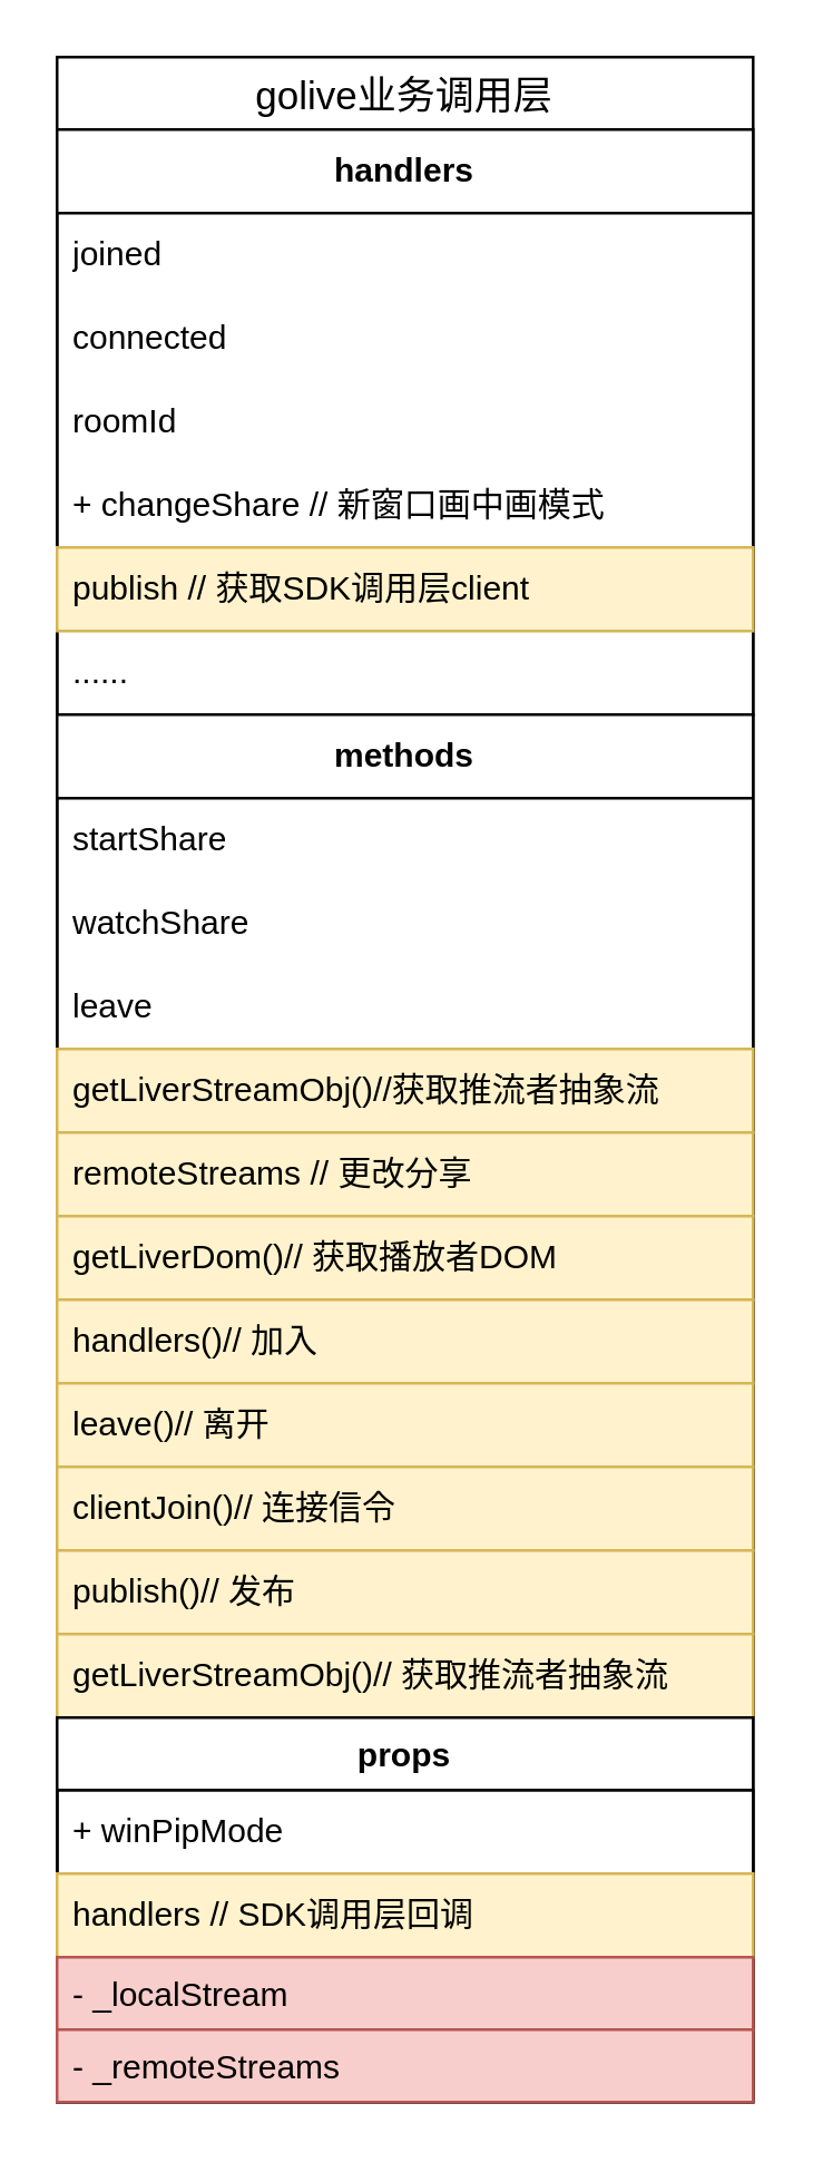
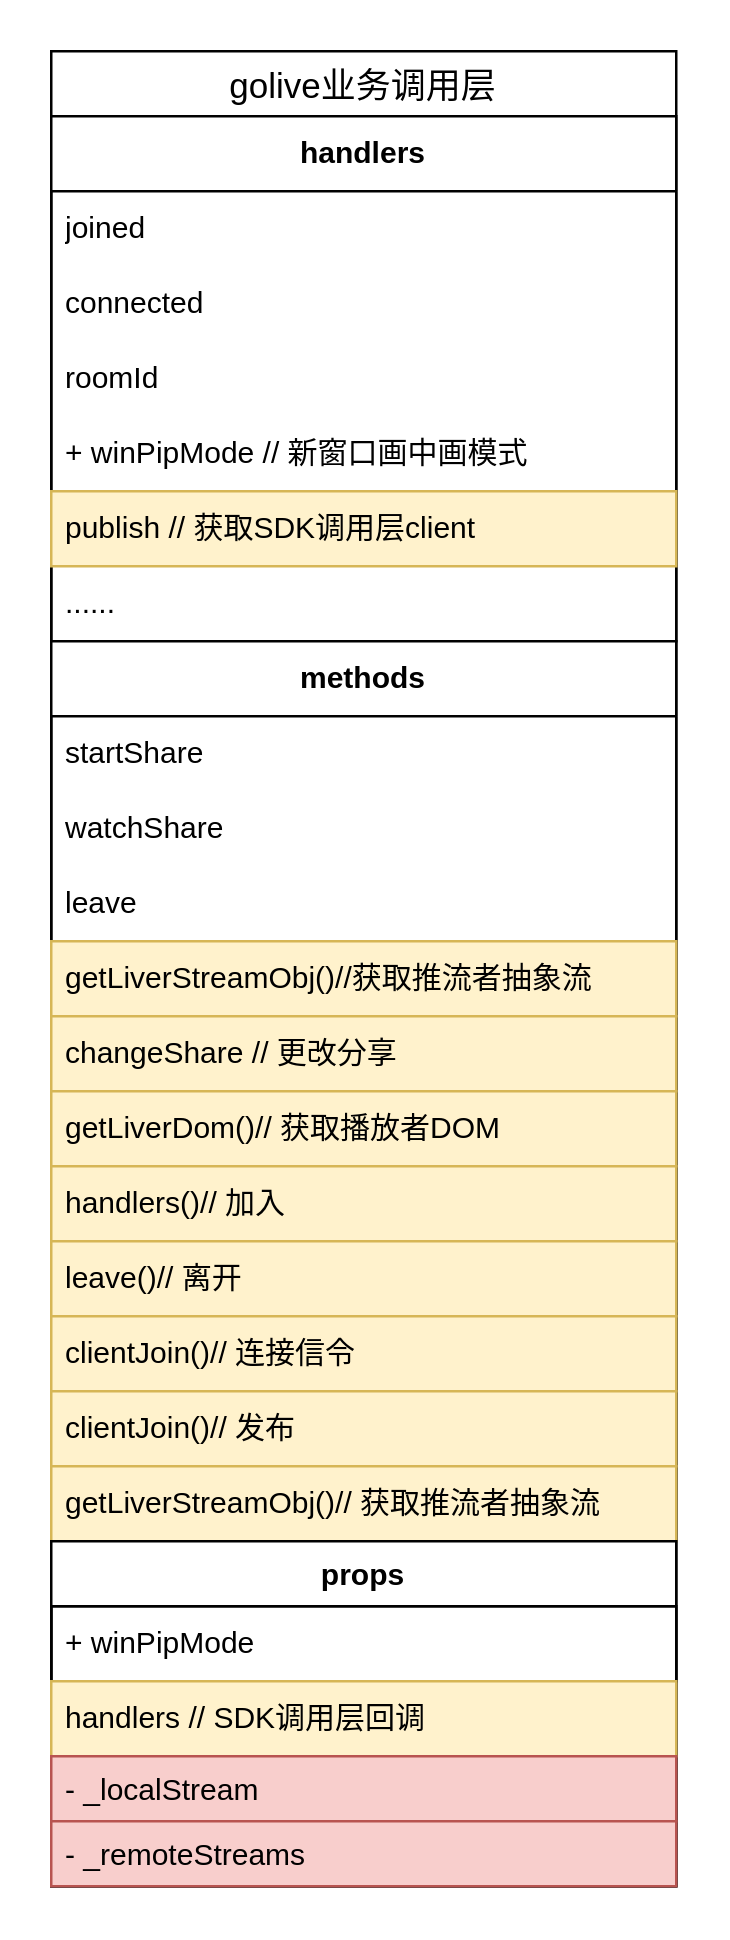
  <mxCell id="0" />
  <mxCell id="1" parent="0" />
  <mxCell id="2" value="golive业务调用层" style="swimlane;fontStyle=0;childLayout=stackLayout;horizontal=1;startSize=26;horizontalStack=0;resizeParent=1;resizeParentMax=0;resizeLast=0;collapsible=1;marginBottom=0;align=center;fontSize=14;" vertex="1" parent="1"><mxGeometry x="20" y="20" width="250" height="734" as="geometry" /></mxCell>
  <mxCell id="3" value="handlers" style="swimlane;fontStyle=1;childLayout=stackLayout;horizontal=1;startSize=30;horizontalStack=0;resizeParent=1;resizeParentMax=0;resizeLast=0;collapsible=1;marginBottom=0;whiteSpace=wrap;html=1;" vertex="1" parent="2"><mxGeometry y="26" width="250" height="210" as="geometry" /></mxCell>
  <mxCell id="4" value="joined" style="text;strokeColor=none;fillColor=none;align=left;verticalAlign=middle;spacingLeft=4;spacingRight=4;overflow=hidden;points=[[0,0.5],[1,0.5]];portConstraint=eastwest;rotatable=0;whiteSpace=wrap;html=1;" vertex="1" parent="3"><mxGeometry y="30" width="250" height="30" as="geometry" /></mxCell>
  <mxCell id="5" value="connected" style="text;strokeColor=none;fillColor=none;align=left;verticalAlign=middle;spacingLeft=4;spacingRight=4;overflow=hidden;points=[[0,0.5],[1,0.5]];portConstraint=eastwest;rotatable=0;whiteSpace=wrap;html=1;" vertex="1" parent="3"><mxGeometry y="60" width="250" height="30" as="geometry" /></mxCell>
  <mxCell id="6" value="roomId" style="text;strokeColor=none;fillColor=none;align=left;verticalAlign=middle;spacingLeft=4;spacingRight=4;overflow=hidden;points=[[0,0.5],[1,0.5]];portConstraint=eastwest;rotatable=0;whiteSpace=wrap;html=1;" vertex="1" parent="3"><mxGeometry y="90" width="250" height="30" as="geometry" /></mxCell>
- <mxCell id="7" value="+ changeShare // 新窗口画中画模式" style="text;strokeColor=none;fillColor=none;align=left;verticalAlign=middle;spacingLeft=4;spacingRight=4;overflow=hidden;points=[[0,0.5],[1,0.5]];portConstraint=eastwest;rotatable=0;whiteSpace=wrap;html=1;" vertex="1" parent="3"><mxGeometry y="120" width="250" height="30" as="geometry" /></mxCell>
+ <mxCell id="7" value="+ winPipMode // 新窗口画中画模式" style="text;strokeColor=none;fillColor=none;align=left;verticalAlign=middle;spacingLeft=4;spacingRight=4;overflow=hidden;points=[[0,0.5],[1,0.5]];portConstraint=eastwest;rotatable=0;whiteSpace=wrap;html=1;" vertex="1" parent="3"><mxGeometry y="120" width="250" height="30" as="geometry" /></mxCell>
  <mxCell id="8" value="publish // 获取SDK调用层client" style="text;strokeColor=#d6b656;fillColor=#fff2cc;align=left;verticalAlign=middle;spacingLeft=4;spacingRight=4;overflow=hidden;points=[[0,0.5],[1,0.5]];portConstraint=eastwest;rotatable=0;whiteSpace=wrap;html=1;" vertex="1" parent="3"><mxGeometry y="150" width="250" height="30" as="geometry" /></mxCell>
  <mxCell id="9" value="......" style="text;strokeColor=none;fillColor=none;align=left;verticalAlign=middle;spacingLeft=4;spacingRight=4;overflow=hidden;points=[[0,0.5],[1,0.5]];portConstraint=eastwest;rotatable=0;whiteSpace=wrap;html=1;" vertex="1" parent="3"><mxGeometry y="180" width="250" height="30" as="geometry" /></mxCell>
  <mxCell id="10" value="methods" style="swimlane;fontStyle=1;childLayout=stackLayout;horizontal=1;startSize=30;horizontalStack=0;resizeParent=1;resizeParentMax=0;resizeLast=0;collapsible=1;marginBottom=0;whiteSpace=wrap;html=1;" vertex="1" parent="2"><mxGeometry y="236" width="250" height="360" as="geometry" /></mxCell>
  <mxCell id="11" value="startShare" style="text;strokeColor=none;fillColor=none;align=left;verticalAlign=middle;spacingLeft=4;spacingRight=4;overflow=hidden;points=[[0,0.5],[1,0.5]];portConstraint=eastwest;rotatable=0;whiteSpace=wrap;html=1;" vertex="1" parent="10"><mxGeometry y="30" width="250" height="30" as="geometry" /></mxCell>
  <mxCell id="12" value="watchShare" style="text;strokeColor=none;fillColor=none;align=left;verticalAlign=middle;spacingLeft=4;spacingRight=4;overflow=hidden;points=[[0,0.5],[1,0.5]];portConstraint=eastwest;rotatable=0;whiteSpace=wrap;html=1;" vertex="1" parent="10"><mxGeometry y="60" width="250" height="30" as="geometry" /></mxCell>
  <mxCell id="13" value="leave" style="text;strokeColor=none;fillColor=none;align=left;verticalAlign=middle;spacingLeft=4;spacingRight=4;overflow=hidden;points=[[0,0.5],[1,0.5]];portConstraint=eastwest;rotatable=0;whiteSpace=wrap;html=1;" vertex="1" parent="10"><mxGeometry y="90" width="250" height="30" as="geometry" /></mxCell>
  <mxCell id="14" value="getLiverStreamObj()//获取推流者抽象流" style="text;strokeColor=#d6b656;fillColor=#fff2cc;align=left;verticalAlign=middle;spacingLeft=4;spacingRight=4;overflow=hidden;points=[[0,0.5],[1,0.5]];portConstraint=eastwest;rotatable=0;whiteSpace=wrap;html=1;" vertex="1" parent="10"><mxGeometry y="120" width="250" height="30" as="geometry" /></mxCell>
- <mxCell id="15" value="remoteStreams // 更改分享" style="text;strokeColor=#d6b656;fillColor=#fff2cc;align=left;verticalAlign=middle;spacingLeft=4;spacingRight=4;overflow=hidden;points=[[0,0.5],[1,0.5]];portConstraint=eastwest;rotatable=0;whiteSpace=wrap;html=1;" vertex="1" parent="10"><mxGeometry y="150" width="250" height="30" as="geometry" /></mxCell>
+ <mxCell id="15" value="changeShare // 更改分享" style="text;strokeColor=#d6b656;fillColor=#fff2cc;align=left;verticalAlign=middle;spacingLeft=4;spacingRight=4;overflow=hidden;points=[[0,0.5],[1,0.5]];portConstraint=eastwest;rotatable=0;whiteSpace=wrap;html=1;" vertex="1" parent="10"><mxGeometry y="150" width="250" height="30" as="geometry" /></mxCell>
  <mxCell id="16" value="getLiverDom()//&amp;nbsp;获取播放者DOM" style="text;strokeColor=#d6b656;fillColor=#fff2cc;align=left;verticalAlign=middle;spacingLeft=4;spacingRight=4;overflow=hidden;points=[[0,0.5],[1,0.5]];portConstraint=eastwest;rotatable=0;whiteSpace=wrap;html=1;" vertex="1" parent="10"><mxGeometry y="180" width="250" height="30" as="geometry" /></mxCell>
  <mxCell id="17" value="handlers()// 加入" style="text;strokeColor=#d6b656;fillColor=#fff2cc;align=left;verticalAlign=middle;spacingLeft=4;spacingRight=4;overflow=hidden;points=[[0,0.5],[1,0.5]];portConstraint=eastwest;rotatable=0;whiteSpace=wrap;html=1;" vertex="1" parent="10"><mxGeometry y="210" width="250" height="30" as="geometry" /></mxCell>
  <mxCell id="18" value="leave()// 离开" style="text;strokeColor=#d6b656;fillColor=#fff2cc;align=left;verticalAlign=middle;spacingLeft=4;spacingRight=4;overflow=hidden;points=[[0,0.5],[1,0.5]];portConstraint=eastwest;rotatable=0;whiteSpace=wrap;html=1;" vertex="1" parent="10"><mxGeometry y="240" width="250" height="30" as="geometry" /></mxCell>
  <mxCell id="19" value="clientJoin()// 连接信令" style="text;strokeColor=#d6b656;fillColor=#fff2cc;align=left;verticalAlign=middle;spacingLeft=4;spacingRight=4;overflow=hidden;points=[[0,0.5],[1,0.5]];portConstraint=eastwest;rotatable=0;whiteSpace=wrap;html=1;" vertex="1" parent="10"><mxGeometry y="270" width="250" height="30" as="geometry" /></mxCell>
- <mxCell id="20" value="publish()// 发布" style="text;strokeColor=#d6b656;fillColor=#fff2cc;align=left;verticalAlign=middle;spacingLeft=4;spacingRight=4;overflow=hidden;points=[[0,0.5],[1,0.5]];portConstraint=eastwest;rotatable=0;whiteSpace=wrap;html=1;" vertex="1" parent="10"><mxGeometry y="300" width="250" height="30" as="geometry" /></mxCell>
+ <mxCell id="20" value="clientJoin()// 发布" style="text;strokeColor=#d6b656;fillColor=#fff2cc;align=left;verticalAlign=middle;spacingLeft=4;spacingRight=4;overflow=hidden;points=[[0,0.5],[1,0.5]];portConstraint=eastwest;rotatable=0;whiteSpace=wrap;html=1;" vertex="1" parent="10"><mxGeometry y="300" width="250" height="30" as="geometry" /></mxCell>
  <mxCell id="21" value="getLiverStreamObj()// 获取推流者抽象流" style="text;strokeColor=#d6b656;fillColor=#fff2cc;align=left;verticalAlign=middle;spacingLeft=4;spacingRight=4;overflow=hidden;points=[[0,0.5],[1,0.5]];portConstraint=eastwest;rotatable=0;whiteSpace=wrap;html=1;" vertex="1" parent="10"><mxGeometry y="330" width="250" height="30" as="geometry" /></mxCell>
  <mxCell id="22" value="props" style="swimlane;fontStyle=1;align=center;verticalAlign=top;childLayout=stackLayout;horizontal=1;startSize=26;horizontalStack=0;resizeParent=1;resizeParentMax=0;resizeLast=0;collapsible=1;marginBottom=0;whiteSpace=wrap;html=1;" vertex="1" parent="2"><mxGeometry y="596" width="250" height="138" as="geometry" /></mxCell>
  <mxCell id="23" value="+ winPipMode" style="text;strokeColor=default;fillColor=none;align=left;verticalAlign=middle;spacingLeft=4;spacingRight=4;overflow=hidden;points=[[0,0.5],[1,0.5]];portConstraint=eastwest;rotatable=0;whiteSpace=wrap;html=1;" vertex="1" parent="22"><mxGeometry y="26" width="250" height="30" as="geometry" /></mxCell>
  <mxCell id="24" value="handlers // SDK调用层回调" style="text;strokeColor=#d6b656;fillColor=#fff2cc;align=left;verticalAlign=middle;spacingLeft=4;spacingRight=4;overflow=hidden;points=[[0,0.5],[1,0.5]];portConstraint=eastwest;rotatable=0;whiteSpace=wrap;html=1;" vertex="1" parent="22"><mxGeometry y="56" width="250" height="30" as="geometry" /></mxCell>
  <mxCell id="25" value="- _localStream" style="text;strokeColor=#b85450;fillColor=#f8cecc;align=left;verticalAlign=top;spacingLeft=4;spacingRight=4;overflow=hidden;rotatable=0;points=[[0,0.5],[1,0.5]];portConstraint=eastwest;whiteSpace=wrap;html=1;" vertex="1" parent="22"><mxGeometry y="86" width="250" height="26" as="geometry" /></mxCell>
  <mxCell id="26" value="- _remoteStreams" style="text;strokeColor=#b85450;fillColor=#f8cecc;align=left;verticalAlign=top;spacingLeft=4;spacingRight=4;overflow=hidden;rotatable=0;points=[[0,0.5],[1,0.5]];portConstraint=eastwest;whiteSpace=wrap;html=1;" vertex="1" parent="22"><mxGeometry y="112" width="250" height="26" as="geometry" /></mxCell>
